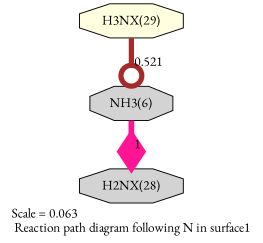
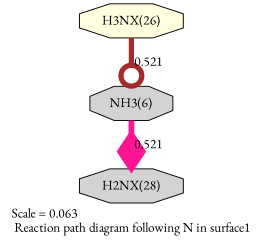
  digraph {
    fontname="EB Garamond"
    label="Scale = 0.063\l Reaction path diagram following N in surface1"
    node [fillcolor=lightgrey fontname="EB Garamond" shape=octagon style=filled]
    edge [fontname="EB Garamond"]
    n1 [label="NH3(6)"]
    n2 [label="H2NX(28)"]
-   n3 [fillcolor=lightyellow label="H3NX(29)"]
-   n1 -> n2 [arrowhead=diamond arrowsize=3 color=deeppink label=" 1" penwidth=6]
+   n3 [fillcolor=lightyellow label="H3NX(26)"]
+   n1 -> n2 [arrowhead=diamond arrowsize=3 color=deeppink label=" 0.521" penwidth=6]
    n3 -> n1 [arrowhead=odot arrowsize=2.75 color=brown label=" 0.521" penwidth=5.51]
  }
